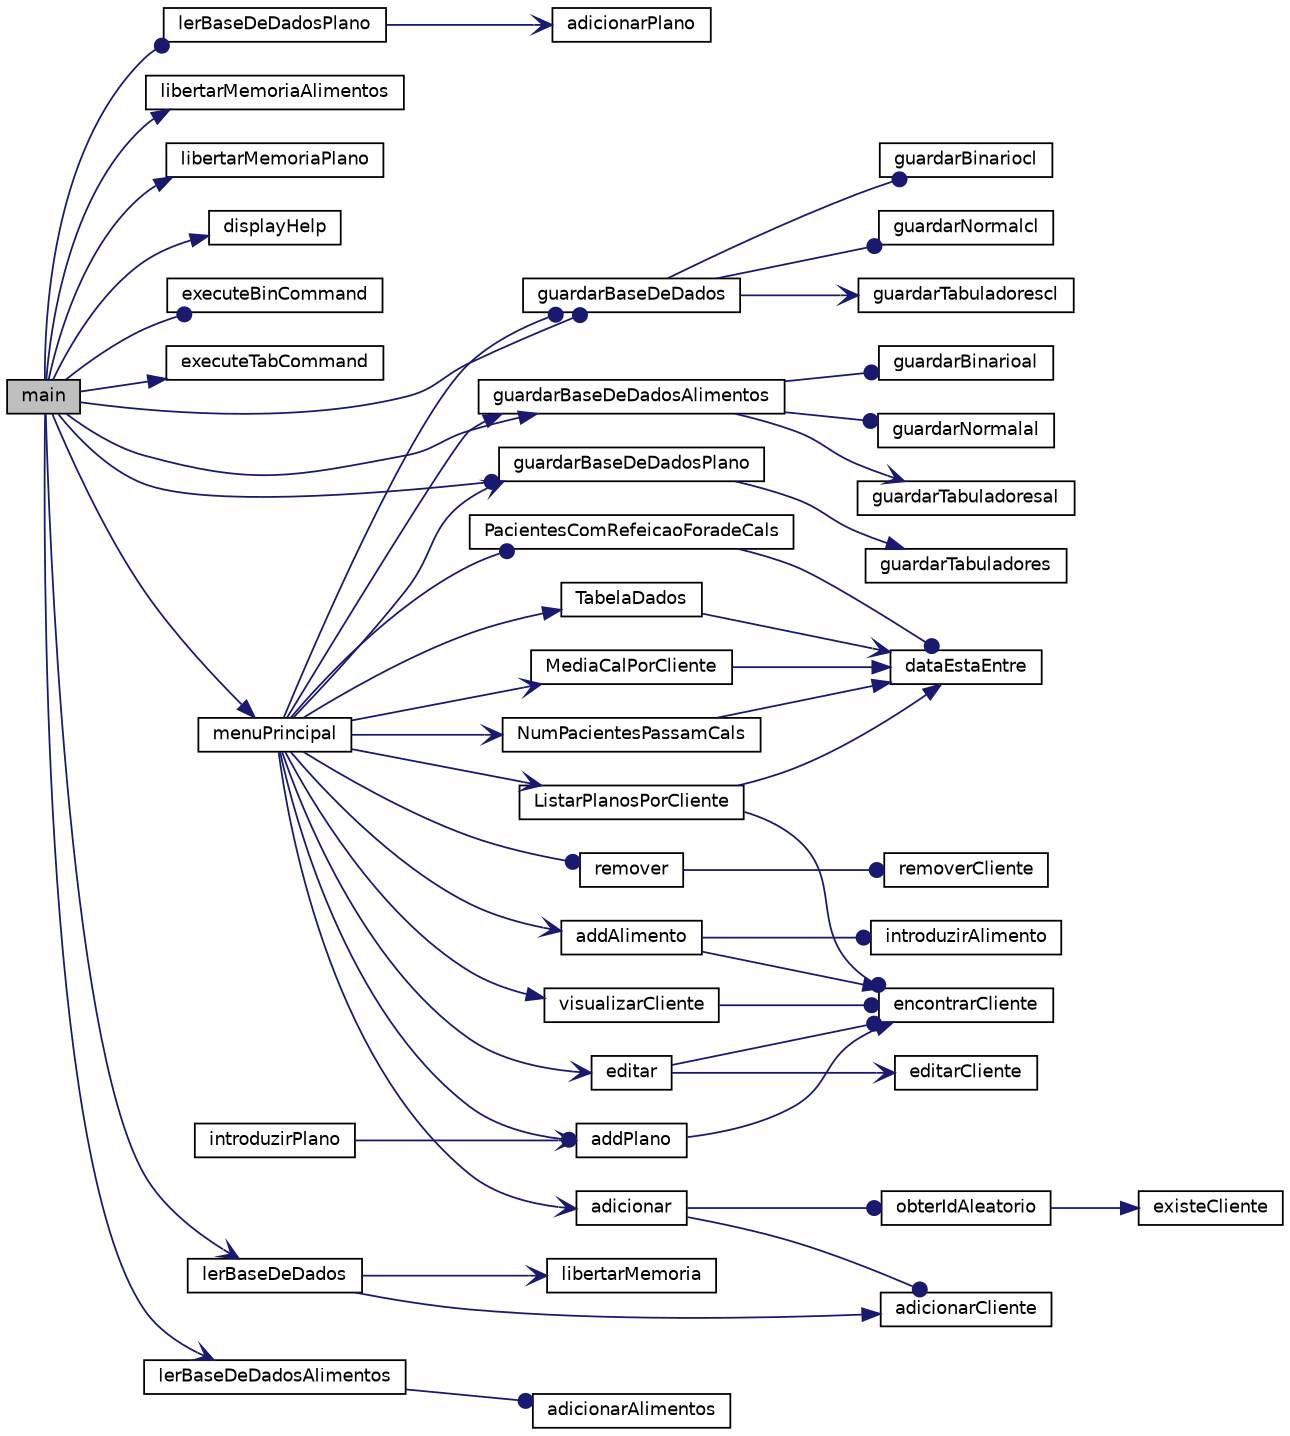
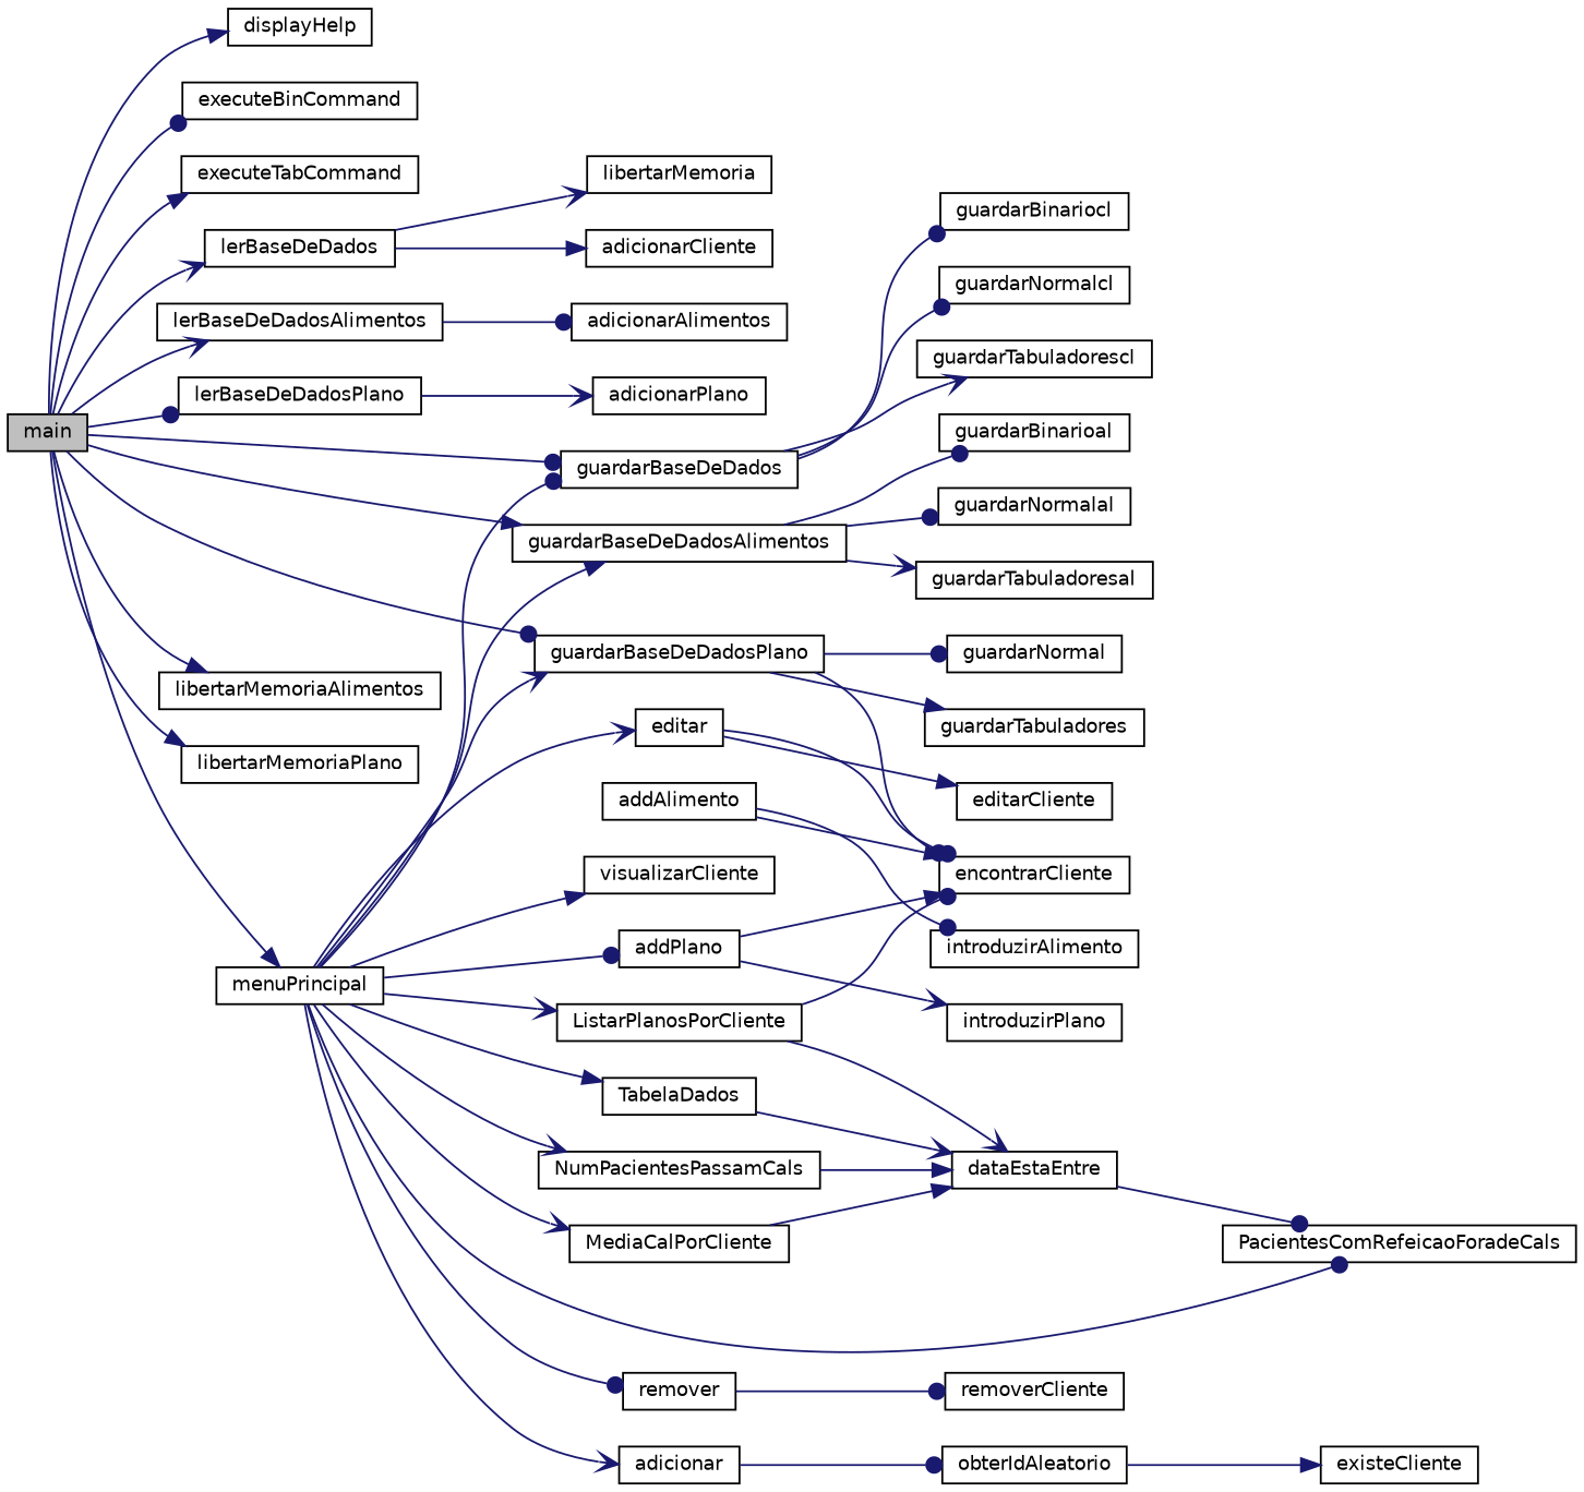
  digraph {
    rankdir=LR
    node [color=black fillcolor=white fontname=Helvetica fontsize=10 shape=record style=filled]
    edge [arrowhead=dot color=midnightblue fontname=Helvetica fontsize=10 labelfontname=Helvetica labelfontsize=10 style=solid]
    n1 [fillcolor=grey75 fontcolor=black height=0.2 label=main width=0.4]
    n2 [height=0.2 label=displayHelp width=0.4]
    n3 [height=0.2 label=executeBinCommand width=0.4]
    n4 [height=0.2 label=executeTabCommand width=0.4]
    n5 [height=0.2 label=guardarBaseDeDados width=0.4]
    n6 [height=0.2 label=guardarBaseDeDadosAlimentos width=0.4]
    n7 [height=0.2 label=guardarBaseDeDadosPlano width=0.4]
    n8 [height=0.2 label=lerBaseDeDados width=0.4]
    n9 [height=0.2 label=lerBaseDeDadosAlimentos width=0.4]
    n10 [height=0.2 label=lerBaseDeDadosPlano width=0.4]
    n11 [height=0.2 label=libertarMemoriaAlimentos width=0.4]
    n12 [height=0.2 label=libertarMemoriaPlano width=0.4]
    n13 [height=0.2 label=menuPrincipal width=0.4]
    n14 [height=0.2 label=guardarBinariocl width=0.4]
    n15 [height=0.2 label=guardarNormalcl width=0.4]
    n16 [height=0.2 label=guardarTabuladorescl width=0.4]
    n17 [height=0.2 label=guardarBinarioal width=0.4]
    n18 [height=0.2 label=guardarNormalal width=0.4]
    n19 [height=0.2 label=guardarTabuladoresal width=0.4]
+   n20 [height=0.2 label=guardarNormal width=0.4]
    n21 [height=0.2 label=guardarTabuladores width=0.4]
    n22 [height=0.2 label=libertarMemoria width=0.4]
    n23 [height=0.2 label=adicionarCliente width=0.4]
    n24 [height=0.2 label=adicionarAlimentos width=0.4]
    n25 [height=0.2 label=adicionarPlano width=0.4]
    n26 [height=0.2 label=addAlimento width=0.4]
    n27 [height=0.2 label=addPlano width=0.4]
    n28 [height=0.2 label=adicionar width=0.4]
    n29 [height=0.2 label=editar width=0.4]
    n30 [height=0.2 label=ListarPlanosPorCliente width=0.4]
    n31 [height=0.2 label=MediaCalPorCliente width=0.4]
    n32 [height=0.2 label=NumPacientesPassamCals width=0.4]
    n33 [height=0.2 label=PacientesComRefeicaoForadeCals width=0.4]
    n34 [height=0.2 label=remover width=0.4]
    n35 [height=0.2 label=TabelaDados width=0.4]
    n36 [height=0.2 label=visualizarCliente width=0.4]
    n37 [height=0.2 label=encontrarCliente width=0.4]
    n38 [height=0.2 label=introduzirAlimento width=0.4]
    n39 [height=0.2 label=introduzirPlano width=0.4]
    n40 [height=0.2 label=obterIdAleatorio width=0.4]
    n41 [height=0.2 label=editarCliente width=0.4]
    n42 [height=0.2 label=dataEstaEntre width=0.4]
    n43 [height=0.2 label=removerCliente width=0.4]
    n44 [height=0.2 label=existeCliente width=0.4]
    n1 -> n2 [arrowhead=normal]
    n1 -> n3
    n1 -> n4 [arrowhead=normal]
    n1 -> n5
    n1 -> n6 [arrowhead=normal]
    n1 -> n7
    n1 -> n8 [arrowhead=vee]
    n1 -> n9 [arrowhead=vee]
    n1 -> n10
    n1 -> n11 [arrowhead=normal]
    n1 -> n12 [arrowhead=normal]
    n1 -> n13 [arrowhead=normal]
    n5 -> n14
    n5 -> n15
    n5 -> n16 [arrowhead=vee]
    n6 -> n17
    n6 -> n18
    n6 -> n19 [arrowhead=vee]
+   n7 -> n20
    n7 -> n21 [arrowhead=normal]
    n8 -> n22 [arrowhead=vee]
    n8 -> n23 [arrowhead=normal]
    n9 -> n24
    n10 -> n25 [arrowhead=vee]
    n13 -> n5
    n13 -> n6 [arrowhead=normal]
    n13 -> n7 [arrowhead=vee]
-   n13 -> n26 [arrowhead=vee]
    n13 -> n27
    n13 -> n28 [arrowhead=vee]
    n13 -> n29 [arrowhead=vee]
    n13 -> n30 [arrowhead=vee]
    n13 -> n31 [arrowhead=vee]
    n13 -> n32 [arrowhead=vee]
    n13 -> n33
    n13 -> n34
    n13 -> n35 [arrowhead=normal]
    n13 -> n36 [arrowhead=normal]
    n26 -> n37 [arrowhead=normal]
    n26 -> n38
    n27 -> n37 [arrowhead=normal]
-   n39 -> n27 [arrowhead=vee]
-   n28 -> n23
+   n27 -> n39 [arrowhead=vee]
    n28 -> n40
    n29 -> n37
-   n29 -> n41 [arrowhead=vee]
+   n29 -> n41 [arrowhead=normal]
    n30 -> n37
-   n30 -> n42 [arrowhead=normal]
+   n30 -> n42 [arrowhead=vee]
    n31 -> n42 [arrowhead=normal]
    n32 -> n42 [arrowhead=normal]
-   n33 -> n42
+   n42 -> n33
    n34 -> n43
    n35 -> n42 [arrowhead=vee]
-   n36 -> n37
+   n7 -> n37
    n40 -> n44 [arrowhead=normal]
  }
